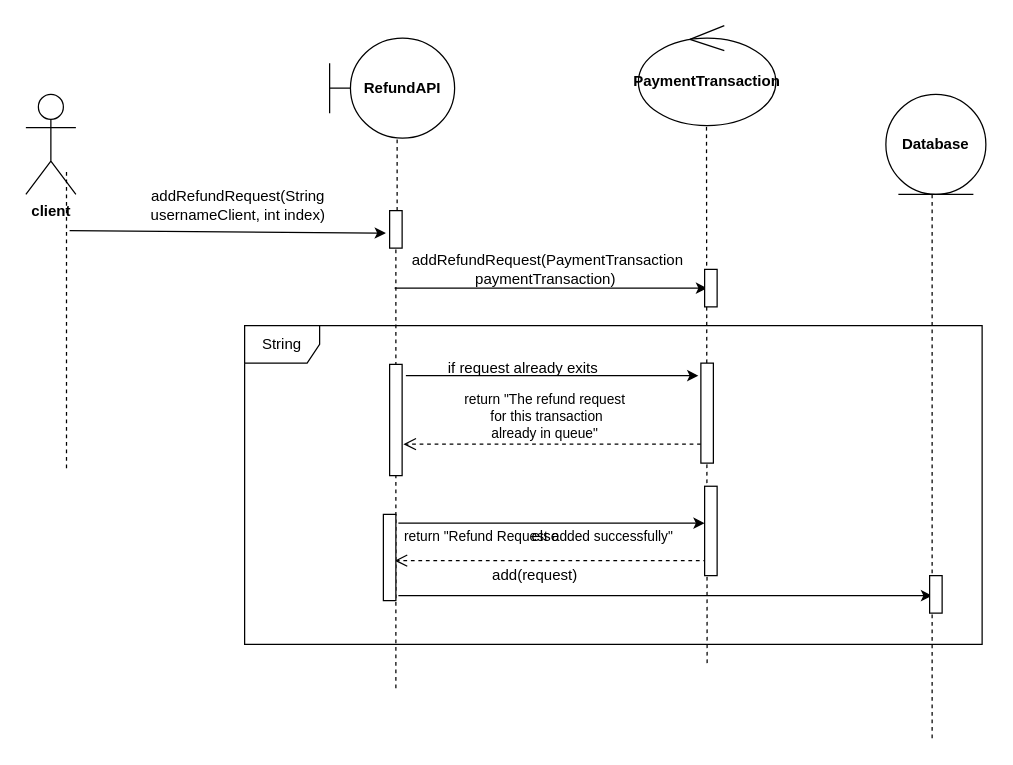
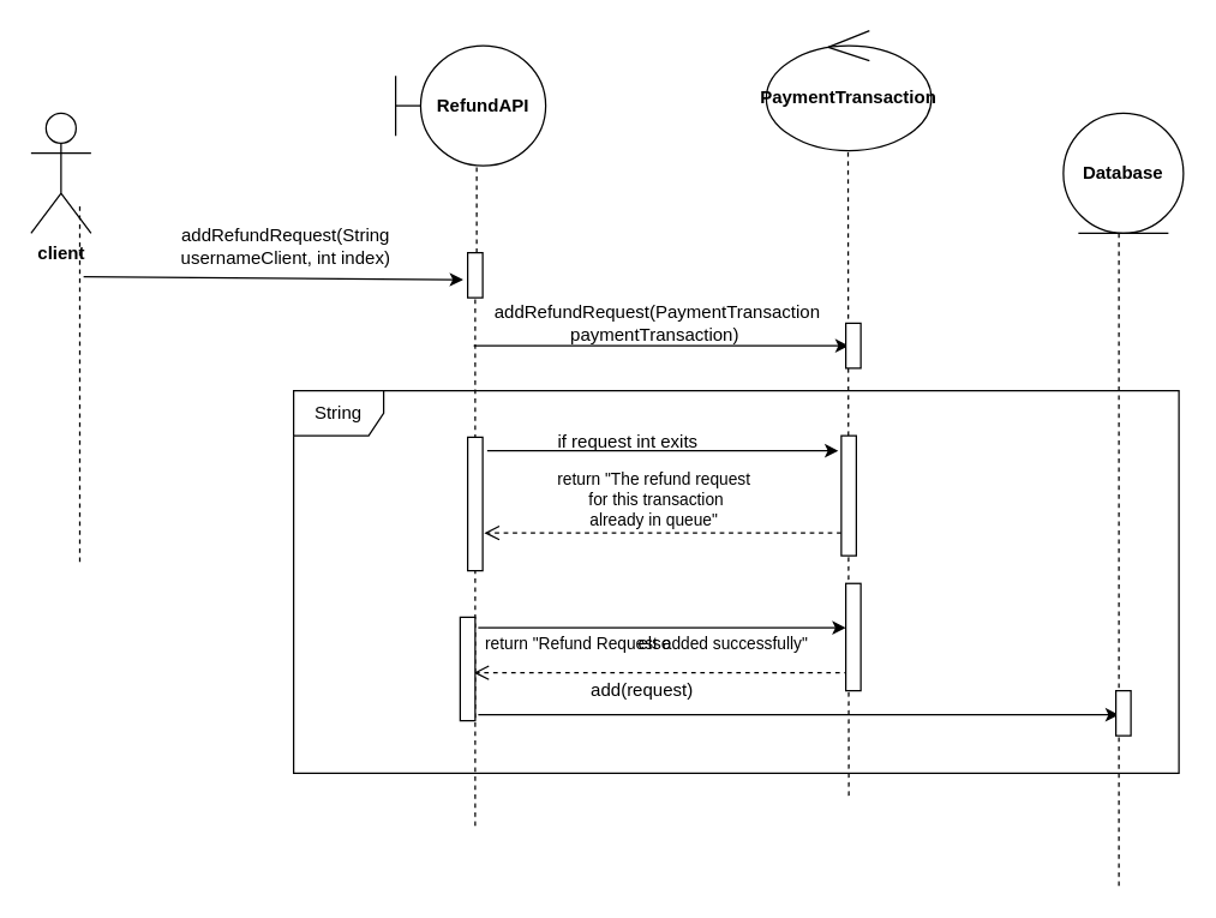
  <mxCell id="0" />
  <mxCell id="1" parent="0" />
  <mxCell id="2" value="&lt;b&gt;client&lt;/b&gt;" style="shape=umlActor;verticalLabelPosition=bottom;verticalAlign=top;html=1;outlineConnect=0;" vertex="1" parent="1"><mxGeometry x="20" y="75" width="40" height="80" as="geometry" /></mxCell>
  <mxCell id="3" value="" style="endArrow=classic;html=1;rounded=0;entryX=-0.3;entryY=0.6;entryDx=0;entryDy=0;entryPerimeter=0;" edge="1" parent="1" target="12"><mxGeometry width="50" height="50" relative="1" as="geometry"><mxPoint x="55" y="184" as="sourcePoint" /><mxPoint x="275" y="184" as="targetPoint" /></mxGeometry></mxCell>
  <mxCell id="4" value="addRefundRequest(String usernameClient, int index)" style="text;html=1;strokeColor=none;fillColor=none;align=center;verticalAlign=middle;whiteSpace=wrap;rounded=0;" vertex="1" parent="1"><mxGeometry x="90" y="155" width="200" height="17" as="geometry" /></mxCell>
  <mxCell id="5" value="" style="endArrow=classic;html=1;rounded=0;" edge="1" parent="1"><mxGeometry width="50" height="50" relative="1" as="geometry"><mxPoint x="315" y="230" as="sourcePoint" /><mxPoint x="565" y="230" as="targetPoint" /></mxGeometry></mxCell>
  <mxCell id="6" value="&amp;nbsp;addRefundRequest(PaymentTransaction paymentTransaction)" style="text;html=1;strokeColor=none;fillColor=none;align=center;verticalAlign=middle;whiteSpace=wrap;rounded=0;" vertex="1" parent="1"><mxGeometry x="336" y="206" width="200" height="17" as="geometry" /></mxCell>
  <mxCell id="7" value="return &quot;Refund Request added successfully&quot;" style="html=1;verticalAlign=bottom;endArrow=open;dashed=1;endSize=8;rounded=0;startArrow=none;" edge="1" parent="1"><mxGeometry x="0.077" y="-10" relative="1" as="geometry"><mxPoint x="565" y="448" as="sourcePoint" /><mxPoint x="315" y="448" as="targetPoint" /><mxPoint as="offset" /></mxGeometry></mxCell>
  <mxCell id="8" value="&lt;b&gt;RefundAPI&lt;/b&gt;" style="shape=umlBoundary;whiteSpace=wrap;html=1;" vertex="1" parent="1"><mxGeometry x="263" y="30" width="100" height="80" as="geometry" /></mxCell>
  <mxCell id="9" value="&lt;b&gt;PaymentTransaction&lt;/b&gt;" style="ellipse;shape=umlControl;whiteSpace=wrap;html=1;" vertex="1" parent="1"><mxGeometry x="510" y="20" width="110" height="80" as="geometry" /></mxCell>
  <mxCell id="10" value="" style="endArrow=none;dashed=1;html=1;rounded=0;entryX=0.5;entryY=1;entryDx=0;entryDy=0;" edge="1" parent="1"><mxGeometry width="50" height="50" relative="1" as="geometry"><mxPoint x="52.5" y="374" as="sourcePoint" /><mxPoint x="52.5" y="134" as="targetPoint" /></mxGeometry></mxCell>
  <mxCell id="11" value="" style="endArrow=none;dashed=1;html=1;rounded=0;entryX=0.5;entryY=1;entryDx=0;entryDy=0;startArrow=none;" edge="1" parent="1" source="12"><mxGeometry width="50" height="50" relative="1" as="geometry"><mxPoint x="317" y="350" as="sourcePoint" /><mxPoint x="317" y="110" as="targetPoint" /></mxGeometry></mxCell>
  <mxCell id="12" value="" style="html=1;points=[];perimeter=orthogonalPerimeter;" vertex="1" parent="1"><mxGeometry x="311" y="168" width="10" height="30" as="geometry" /></mxCell>
  <mxCell id="13" value="" style="endArrow=none;dashed=1;html=1;rounded=0;entryX=0.5;entryY=1;entryDx=0;entryDy=0;" edge="1" parent="1" target="12"><mxGeometry width="50" height="50" relative="1" as="geometry"><mxPoint x="316" y="550" as="sourcePoint" /><mxPoint x="317" y="110" as="targetPoint" /></mxGeometry></mxCell>
  <mxCell id="14" value="" style="endArrow=none;dashed=1;html=1;rounded=0;entryX=0.5;entryY=1;entryDx=0;entryDy=0;" edge="1" parent="1"><mxGeometry width="50" height="50" relative="1" as="geometry"><mxPoint x="565" y="530" as="sourcePoint" /><mxPoint x="564.5" y="100" as="targetPoint" /></mxGeometry></mxCell>
  <mxCell id="15" value="" style="endArrow=none;dashed=1;html=1;rounded=0;" edge="1" parent="1"><mxGeometry width="50" height="50" relative="1" as="geometry"><mxPoint x="745" y="590" as="sourcePoint" /><mxPoint x="745" y="155" as="targetPoint" /></mxGeometry></mxCell>
  <mxCell id="16" value="" style="endArrow=classic;html=1;rounded=0;" edge="1" parent="1"><mxGeometry width="50" height="50" relative="1" as="geometry"><mxPoint x="318" y="476" as="sourcePoint" /><mxPoint x="745" y="476" as="targetPoint" /></mxGeometry></mxCell>
  <mxCell id="17" value="add(request)" style="text;html=1;align=center;verticalAlign=middle;resizable=0;points=[];autosize=1;strokeColor=none;fillColor=none;" vertex="1" parent="1"><mxGeometry x="387" y="450" width="80" height="20" as="geometry" /></mxCell>
  <mxCell id="18" value="" style="html=1;points=[];perimeter=orthogonalPerimeter;" vertex="1" parent="1"><mxGeometry x="563" y="215" width="10" height="30" as="geometry" /></mxCell>
  <mxCell id="19" value="&lt;b&gt;Database&lt;/b&gt;" style="ellipse;shape=umlEntity;whiteSpace=wrap;html=1;" vertex="1" parent="1"><mxGeometry x="708" y="75" width="80" height="80" as="geometry" /></mxCell>
  <mxCell id="20" value="String" style="shape=umlFrame;whiteSpace=wrap;html=1;" vertex="1" parent="1"><mxGeometry x="195" y="260" width="590" height="255" as="geometry" /></mxCell>
  <mxCell id="21" value="" style="endArrow=classic;html=1;rounded=0;" edge="1" parent="1"><mxGeometry width="50" height="50" relative="1" as="geometry"><mxPoint x="324" y="300" as="sourcePoint" /><mxPoint x="558" y="300" as="targetPoint" /></mxGeometry></mxCell>
- <mxCell id="22" value="if request already exits" style="text;html=1;strokeColor=none;fillColor=none;align=center;verticalAlign=middle;whiteSpace=wrap;rounded=0;" vertex="1" parent="1"><mxGeometry x="318" y="285" width="200" height="17" as="geometry" /></mxCell>
+ <mxCell id="22" value="if request int exits" style="text;html=1;strokeColor=none;fillColor=none;align=center;verticalAlign=middle;whiteSpace=wrap;rounded=0;" vertex="1" parent="1"><mxGeometry x="318" y="285" width="200" height="17" as="geometry" /></mxCell>
  <mxCell id="23" value="return &quot;The refund request&lt;br&gt;&amp;nbsp;for this transaction&lt;br&gt;already in queue&quot;" style="html=1;verticalAlign=bottom;endArrow=open;dashed=1;endSize=8;rounded=0;startArrow=none;entryX=1.1;entryY=0.717;entryDx=0;entryDy=0;entryPerimeter=0;" edge="1" parent="1" source="26" target="27"><mxGeometry x="0.048" relative="1" as="geometry"><mxPoint x="494" y="355" as="sourcePoint" /><mxPoint x="348" y="355" as="targetPoint" /><mxPoint as="offset" /></mxGeometry></mxCell>
  <mxCell id="24" value="" style="endArrow=classic;html=1;rounded=0;exitX=0.125;exitY=1.118;exitDx=0;exitDy=0;exitPerimeter=0;" edge="1" parent="1" target="28"><mxGeometry width="50" height="50" relative="1" as="geometry"><mxPoint x="318" y="417.996" as="sourcePoint" /><mxPoint x="468" y="418.982" as="targetPoint" /></mxGeometry></mxCell>
  <mxCell id="25" value="else" style="text;html=1;strokeColor=none;fillColor=none;align=center;verticalAlign=middle;whiteSpace=wrap;rounded=0;" vertex="1" parent="1"><mxGeometry x="336" y="420" width="200" height="17" as="geometry" /></mxCell>
  <mxCell id="26" value="" style="html=1;points=[];perimeter=orthogonalPerimeter;" vertex="1" parent="1"><mxGeometry x="560" y="290" width="10" height="80" as="geometry" /></mxCell>
  <mxCell id="27" value="" style="html=1;points=[];perimeter=orthogonalPerimeter;" vertex="1" parent="1"><mxGeometry x="311" y="291" width="10" height="89" as="geometry" /></mxCell>
  <mxCell id="28" value="" style="html=1;points=[];perimeter=orthogonalPerimeter;" vertex="1" parent="1"><mxGeometry x="563" y="388.5" width="10" height="71.5" as="geometry" /></mxCell>
  <mxCell id="29" value="" style="html=1;points=[];perimeter=orthogonalPerimeter;" vertex="1" parent="1"><mxGeometry x="743" y="460" width="10" height="30" as="geometry" /></mxCell>
  <mxCell id="30" value="" style="html=1;points=[];perimeter=orthogonalPerimeter;" vertex="1" parent="1"><mxGeometry x="306" y="411" width="10" height="69" as="geometry" /></mxCell>
